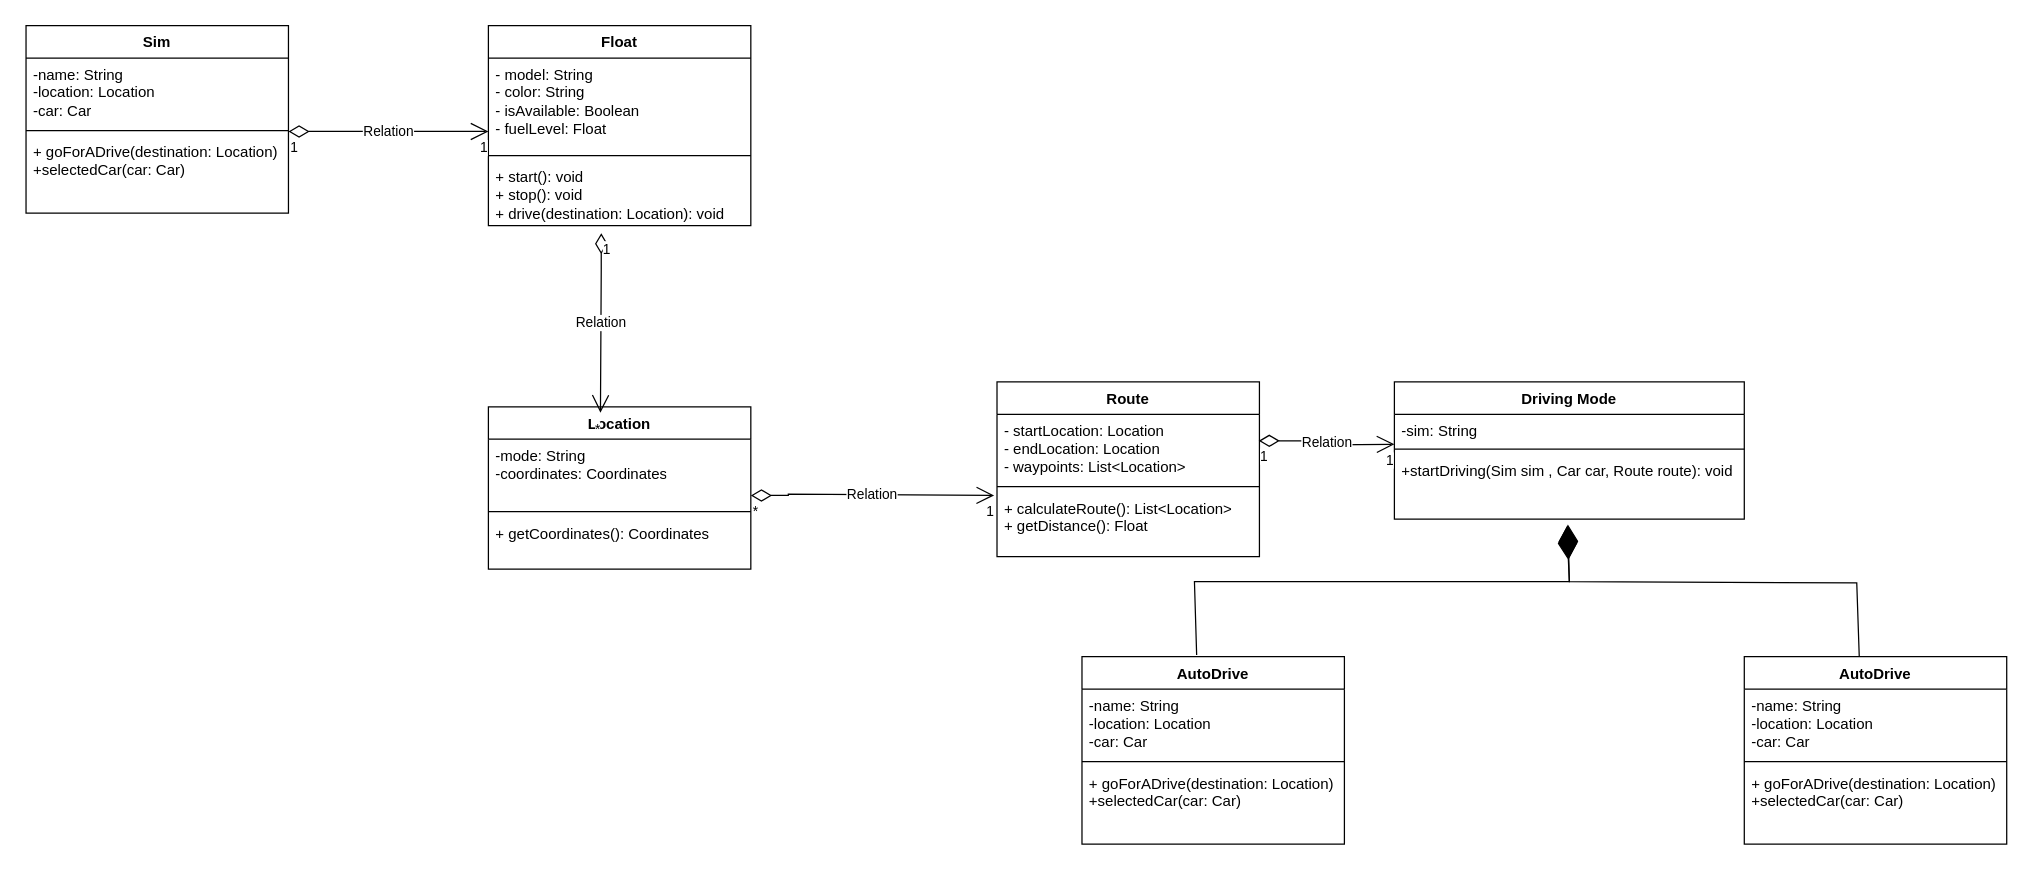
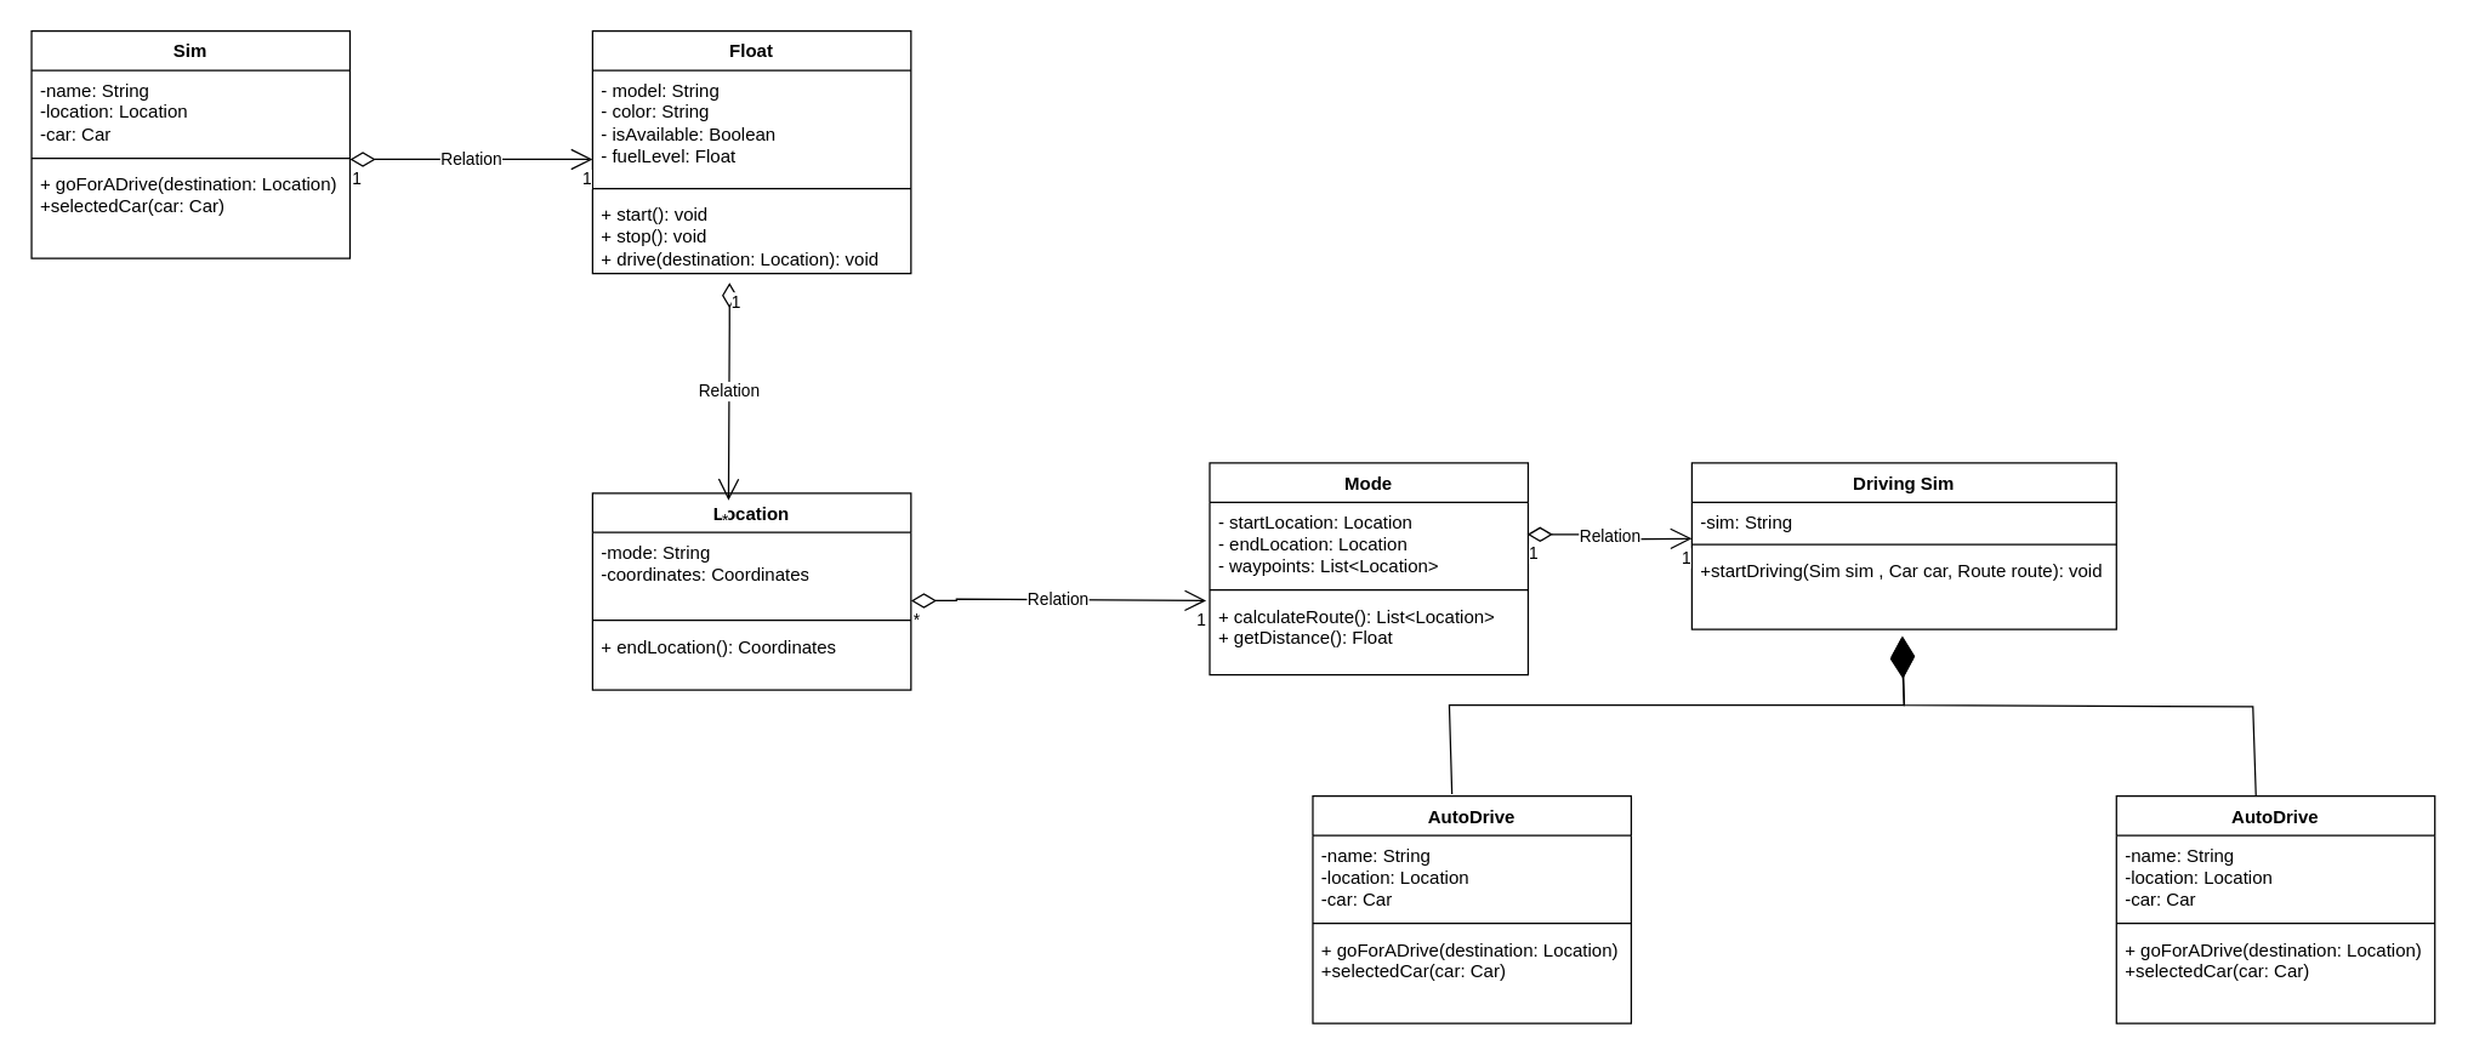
  <mxCell id="0" />
  <mxCell id="1" parent="0" />
  <mxCell id="2" value="Sim" style="swimlane;fontStyle=1;align=center;verticalAlign=top;childLayout=stackLayout;horizontal=1;startSize=26;horizontalStack=0;resizeParent=1;resizeParentMax=0;resizeLast=0;collapsible=1;marginBottom=0;whiteSpace=wrap;html=1;" vertex="1" parent="1"><mxGeometry x="20" y="20" width="210" height="150" as="geometry" /></mxCell>
  <mxCell id="3" value="-name: String&lt;div&gt;-location: Location&lt;/div&gt;&lt;div&gt;-car: Car&lt;/div&gt;" style="text;strokeColor=none;fillColor=none;align=left;verticalAlign=top;spacingLeft=4;spacingRight=4;overflow=hidden;rotatable=0;points=[[0,0.5],[1,0.5]];portConstraint=eastwest;whiteSpace=wrap;html=1;" vertex="1" parent="2"><mxGeometry y="26" width="210" height="54" as="geometry" /></mxCell>
  <mxCell id="4" value="" style="line;strokeWidth=1;fillColor=none;align=left;verticalAlign=middle;spacingTop=-1;spacingLeft=3;spacingRight=3;rotatable=0;labelPosition=right;points=[];portConstraint=eastwest;strokeColor=inherit;" vertex="1" parent="2"><mxGeometry y="80" width="210" height="8" as="geometry" /></mxCell>
  <mxCell id="5" value="+ goForADrive(destination: Location)&lt;div&gt;+selectedCar(car: Car)&lt;/div&gt;" style="text;strokeColor=none;fillColor=none;align=left;verticalAlign=top;spacingLeft=4;spacingRight=4;overflow=hidden;rotatable=0;points=[[0,0.5],[1,0.5]];portConstraint=eastwest;whiteSpace=wrap;html=1;" vertex="1" parent="2"><mxGeometry y="88" width="210" height="62" as="geometry" /></mxCell>
- <mxCell id="6" value="Driving Mode" style="swimlane;fontStyle=1;align=center;verticalAlign=top;childLayout=stackLayout;horizontal=1;startSize=26;horizontalStack=0;resizeParent=1;resizeParentMax=0;resizeLast=0;collapsible=1;marginBottom=0;whiteSpace=wrap;html=1;" vertex="1" parent="1"><mxGeometry x="1115" y="305" width="280" height="110" as="geometry" /></mxCell>
+ <mxCell id="6" value="Driving Sim" style="swimlane;fontStyle=1;align=center;verticalAlign=top;childLayout=stackLayout;horizontal=1;startSize=26;horizontalStack=0;resizeParent=1;resizeParentMax=0;resizeLast=0;collapsible=1;marginBottom=0;whiteSpace=wrap;html=1;" vertex="1" parent="1"><mxGeometry x="1115" y="305" width="280" height="110" as="geometry" /></mxCell>
  <mxCell id="7" value="-sim: String" style="text;strokeColor=none;fillColor=none;align=left;verticalAlign=top;spacingLeft=4;spacingRight=4;overflow=hidden;rotatable=0;points=[[0,0.5],[1,0.5]];portConstraint=eastwest;whiteSpace=wrap;html=1;" vertex="1" parent="6"><mxGeometry y="26" width="280" height="24" as="geometry" /></mxCell>
  <mxCell id="8" value="" style="line;strokeWidth=1;fillColor=none;align=left;verticalAlign=middle;spacingTop=-1;spacingLeft=3;spacingRight=3;rotatable=0;labelPosition=right;points=[];portConstraint=eastwest;strokeColor=inherit;" vertex="1" parent="6"><mxGeometry y="50" width="280" height="8" as="geometry" /></mxCell>
  <mxCell id="9" value="+startDriving(Sim sim , Car car, Route route): void" style="text;strokeColor=none;fillColor=none;align=left;verticalAlign=top;spacingLeft=4;spacingRight=4;overflow=hidden;rotatable=0;points=[[0,0.5],[1,0.5]];portConstraint=eastwest;whiteSpace=wrap;html=1;" vertex="1" parent="6"><mxGeometry y="58" width="280" height="52" as="geometry" /></mxCell>
  <mxCell id="10" value="AutoDrive" style="swimlane;fontStyle=1;align=center;verticalAlign=top;childLayout=stackLayout;horizontal=1;startSize=26;horizontalStack=0;resizeParent=1;resizeParentMax=0;resizeLast=0;collapsible=1;marginBottom=0;whiteSpace=wrap;html=1;" vertex="1" parent="1"><mxGeometry x="865" y="525" width="210" height="150" as="geometry" /></mxCell>
  <mxCell id="11" value="-name: String&lt;div&gt;-location: Location&lt;/div&gt;&lt;div&gt;-car: Car&lt;/div&gt;" style="text;strokeColor=none;fillColor=none;align=left;verticalAlign=top;spacingLeft=4;spacingRight=4;overflow=hidden;rotatable=0;points=[[0,0.5],[1,0.5]];portConstraint=eastwest;whiteSpace=wrap;html=1;" vertex="1" parent="10"><mxGeometry y="26" width="210" height="54" as="geometry" /></mxCell>
  <mxCell id="12" value="" style="line;strokeWidth=1;fillColor=none;align=left;verticalAlign=middle;spacingTop=-1;spacingLeft=3;spacingRight=3;rotatable=0;labelPosition=right;points=[];portConstraint=eastwest;strokeColor=inherit;" vertex="1" parent="10"><mxGeometry y="80" width="210" height="8" as="geometry" /></mxCell>
  <mxCell id="13" value="+ goForADrive(destination: Location)&lt;div&gt;+selectedCar(car: Car)&lt;/div&gt;" style="text;strokeColor=none;fillColor=none;align=left;verticalAlign=top;spacingLeft=4;spacingRight=4;overflow=hidden;rotatable=0;points=[[0,0.5],[1,0.5]];portConstraint=eastwest;whiteSpace=wrap;html=1;" vertex="1" parent="10"><mxGeometry y="88" width="210" height="62" as="geometry" /></mxCell>
  <mxCell id="14" value="" style="endArrow=diamondThin;endFill=1;endSize=24;html=1;rounded=0;exitX=0.437;exitY=-0.009;exitDx=0;exitDy=0;exitPerimeter=0;entryX=0.496;entryY=1.082;entryDx=0;entryDy=0;entryPerimeter=0;" edge="1" parent="1" source="10" target="9"><mxGeometry width="160" relative="1" as="geometry"><mxPoint x="955" y="465" as="sourcePoint" /><mxPoint x="1235" y="465" as="targetPoint" /><Array as="points"><mxPoint x="955" y="465" /><mxPoint x="1255" y="465" /></Array></mxGeometry></mxCell>
  <mxCell id="15" value="AutoDrive" style="swimlane;fontStyle=1;align=center;verticalAlign=top;childLayout=stackLayout;horizontal=1;startSize=26;horizontalStack=0;resizeParent=1;resizeParentMax=0;resizeLast=0;collapsible=1;marginBottom=0;whiteSpace=wrap;html=1;" vertex="1" parent="1"><mxGeometry x="1395" y="525" width="210" height="150" as="geometry" /></mxCell>
  <mxCell id="16" value="-name: String&lt;div&gt;-location: Location&lt;/div&gt;&lt;div&gt;-car: Car&lt;/div&gt;" style="text;strokeColor=none;fillColor=none;align=left;verticalAlign=top;spacingLeft=4;spacingRight=4;overflow=hidden;rotatable=0;points=[[0,0.5],[1,0.5]];portConstraint=eastwest;whiteSpace=wrap;html=1;" vertex="1" parent="15"><mxGeometry y="26" width="210" height="54" as="geometry" /></mxCell>
  <mxCell id="17" value="" style="line;strokeWidth=1;fillColor=none;align=left;verticalAlign=middle;spacingTop=-1;spacingLeft=3;spacingRight=3;rotatable=0;labelPosition=right;points=[];portConstraint=eastwest;strokeColor=inherit;" vertex="1" parent="15"><mxGeometry y="80" width="210" height="8" as="geometry" /></mxCell>
  <mxCell id="18" value="+ goForADrive(destination: Location)&lt;div&gt;+selectedCar(car: Car)&lt;/div&gt;" style="text;strokeColor=none;fillColor=none;align=left;verticalAlign=top;spacingLeft=4;spacingRight=4;overflow=hidden;rotatable=0;points=[[0,0.5],[1,0.5]];portConstraint=eastwest;whiteSpace=wrap;html=1;" vertex="1" parent="15"><mxGeometry y="88" width="210" height="62" as="geometry" /></mxCell>
  <mxCell id="19" value="" style="endArrow=diamondThin;endFill=1;endSize=24;html=1;rounded=0;exitX=0.437;exitY=-0.009;exitDx=0;exitDy=0;exitPerimeter=0;entryX=0.493;entryY=1.109;entryDx=0;entryDy=0;entryPerimeter=0;" edge="1" parent="1" target="9"><mxGeometry width="160" relative="1" as="geometry"><mxPoint x="1487" y="525" as="sourcePoint" /><mxPoint x="1785" y="417" as="targetPoint" /><Array as="points"><mxPoint x="1485" y="466" /><mxPoint x="1255" y="465" /></Array></mxGeometry></mxCell>
  <mxCell id="20" value="Float" style="swimlane;fontStyle=1;align=center;verticalAlign=top;childLayout=stackLayout;horizontal=1;startSize=26;horizontalStack=0;resizeParent=1;resizeParentMax=0;resizeLast=0;collapsible=1;marginBottom=0;whiteSpace=wrap;html=1;" vertex="1" parent="1"><mxGeometry x="390" y="20" width="210" height="160" as="geometry" /></mxCell>
  <mxCell id="21" value="- model: String&amp;nbsp;&lt;div&gt;- color: String&amp;nbsp;&lt;/div&gt;&lt;div&gt;&lt;span style=&quot;background-color: initial;&quot;&gt;- isAvailable: Boolean&lt;/span&gt;&lt;/div&gt;&lt;div&gt;- fuelLevel: Float&lt;/div&gt;" style="text;strokeColor=none;fillColor=none;align=left;verticalAlign=top;spacingLeft=4;spacingRight=4;overflow=hidden;rotatable=0;points=[[0,0.5],[1,0.5]];portConstraint=eastwest;whiteSpace=wrap;html=1;" vertex="1" parent="20"><mxGeometry y="26" width="210" height="74" as="geometry" /></mxCell>
  <mxCell id="22" value="" style="line;strokeWidth=1;fillColor=none;align=left;verticalAlign=middle;spacingTop=-1;spacingLeft=3;spacingRight=3;rotatable=0;labelPosition=right;points=[];portConstraint=eastwest;strokeColor=inherit;" vertex="1" parent="20"><mxGeometry y="100" width="210" height="8" as="geometry" /></mxCell>
  <mxCell id="23" value="+ start(): void&lt;br&gt;+ stop(): void&lt;br&gt;+ drive(destination: Location): void&amp;nbsp;" style="text;strokeColor=none;fillColor=none;align=left;verticalAlign=top;spacingLeft=4;spacingRight=4;overflow=hidden;rotatable=0;points=[[0,0.5],[1,0.5]];portConstraint=eastwest;whiteSpace=wrap;html=1;" vertex="1" parent="20"><mxGeometry y="108" width="210" height="52" as="geometry" /></mxCell>
  <mxCell id="24" value="Relation" style="endArrow=open;html=1;endSize=12;startArrow=diamondThin;startSize=14;startFill=0;edgeStyle=orthogonalEdgeStyle;rounded=0;" edge="1" parent="1"><mxGeometry relative="1" as="geometry"><mxPoint x="230" y="104.69" as="sourcePoint" /><mxPoint x="390" y="104.69" as="targetPoint" /></mxGeometry></mxCell>
  <mxCell id="25" value="1" style="edgeLabel;resizable=0;html=1;align=left;verticalAlign=top;" connectable="0" vertex="1" parent="24"><mxGeometry x="-1" relative="1" as="geometry" /></mxCell>
  <mxCell id="26" value="1" style="edgeLabel;resizable=0;html=1;align=right;verticalAlign=top;" connectable="0" vertex="1" parent="24"><mxGeometry x="1" relative="1" as="geometry" /></mxCell>
  <mxCell id="27" value="Location" style="swimlane;fontStyle=1;align=center;verticalAlign=top;childLayout=stackLayout;horizontal=1;startSize=26;horizontalStack=0;resizeParent=1;resizeParentMax=0;resizeLast=0;collapsible=1;marginBottom=0;whiteSpace=wrap;html=1;" vertex="1" parent="1"><mxGeometry x="390" y="325" width="210" height="130" as="geometry" /></mxCell>
  <mxCell id="28" value="-mode: String&lt;div&gt;-coordinates: Coordinates&lt;/div&gt;" style="text;strokeColor=none;fillColor=none;align=left;verticalAlign=top;spacingLeft=4;spacingRight=4;overflow=hidden;rotatable=0;points=[[0,0.5],[1,0.5]];portConstraint=eastwest;whiteSpace=wrap;html=1;" vertex="1" parent="27"><mxGeometry y="26" width="210" height="54" as="geometry" /></mxCell>
  <mxCell id="29" value="" style="line;strokeWidth=1;fillColor=none;align=left;verticalAlign=middle;spacingTop=-1;spacingLeft=3;spacingRight=3;rotatable=0;labelPosition=right;points=[];portConstraint=eastwest;strokeColor=inherit;" vertex="1" parent="27"><mxGeometry y="80" width="210" height="8" as="geometry" /></mxCell>
- <mxCell id="30" value="+ getCoordinates(): Coordinates" style="text;strokeColor=none;fillColor=none;align=left;verticalAlign=top;spacingLeft=4;spacingRight=4;overflow=hidden;rotatable=0;points=[[0,0.5],[1,0.5]];portConstraint=eastwest;whiteSpace=wrap;html=1;" vertex="1" parent="27"><mxGeometry y="88" width="210" height="42" as="geometry" /></mxCell>
+ <mxCell id="30" value="+ endLocation(): Coordinates" style="text;strokeColor=none;fillColor=none;align=left;verticalAlign=top;spacingLeft=4;spacingRight=4;overflow=hidden;rotatable=0;points=[[0,0.5],[1,0.5]];portConstraint=eastwest;whiteSpace=wrap;html=1;" vertex="1" parent="27"><mxGeometry y="88" width="210" height="42" as="geometry" /></mxCell>
  <mxCell id="31" value="Relation" style="endArrow=open;html=1;endSize=12;startArrow=diamondThin;startSize=14;startFill=0;edgeStyle=orthogonalEdgeStyle;rounded=0;exitX=0.43;exitY=1.117;exitDx=0;exitDy=0;exitPerimeter=0;entryX=0.427;entryY=0.037;entryDx=0;entryDy=0;entryPerimeter=0;" edge="1" parent="1" source="23" target="27"><mxGeometry relative="1" as="geometry"><mxPoint x="480" y="215" as="sourcePoint" /><mxPoint x="750" y="275" as="targetPoint" /><Array as="points"><mxPoint x="480" y="215" /><mxPoint x="480" y="215" /></Array></mxGeometry></mxCell>
  <mxCell id="32" value="1" style="edgeLabel;resizable=0;html=1;align=left;verticalAlign=top;" connectable="0" vertex="1" parent="31"><mxGeometry x="-1" relative="1" as="geometry" /></mxCell>
  <mxCell id="33" value="*" style="edgeLabel;resizable=0;html=1;align=right;verticalAlign=top;" connectable="0" vertex="1" parent="31"><mxGeometry x="1" relative="1" as="geometry" /></mxCell>
- <mxCell id="34" value="Route" style="swimlane;fontStyle=1;align=center;verticalAlign=top;childLayout=stackLayout;horizontal=1;startSize=26;horizontalStack=0;resizeParent=1;resizeParentMax=0;resizeLast=0;collapsible=1;marginBottom=0;whiteSpace=wrap;html=1;" vertex="1" parent="1"><mxGeometry x="797" y="305" width="210" height="140" as="geometry" /></mxCell>
+ <mxCell id="34" value="Mode" style="swimlane;fontStyle=1;align=center;verticalAlign=top;childLayout=stackLayout;horizontal=1;startSize=26;horizontalStack=0;resizeParent=1;resizeParentMax=0;resizeLast=0;collapsible=1;marginBottom=0;whiteSpace=wrap;html=1;" vertex="1" parent="1"><mxGeometry x="797" y="305" width="210" height="140" as="geometry" /></mxCell>
  <mxCell id="35" value="- startLocation: Location&amp;nbsp;&lt;div&gt;- endLocation: Location&amp;nbsp;&lt;/div&gt;&lt;div&gt;- waypoints: List&amp;lt;Location&amp;gt;&lt;/div&gt;" style="text;strokeColor=none;fillColor=none;align=left;verticalAlign=top;spacingLeft=4;spacingRight=4;overflow=hidden;rotatable=0;points=[[0,0.5],[1,0.5]];portConstraint=eastwest;whiteSpace=wrap;html=1;" vertex="1" parent="34"><mxGeometry y="26" width="210" height="54" as="geometry" /></mxCell>
  <mxCell id="36" value="" style="line;strokeWidth=1;fillColor=none;align=left;verticalAlign=middle;spacingTop=-1;spacingLeft=3;spacingRight=3;rotatable=0;labelPosition=right;points=[];portConstraint=eastwest;strokeColor=inherit;" vertex="1" parent="34"><mxGeometry y="80" width="210" height="8" as="geometry" /></mxCell>
  <mxCell id="37" value="+ calculateRoute(): List&amp;lt;Location&amp;gt;&amp;nbsp;&lt;div&gt;+ getDistance(): Float&amp;nbsp; &amp;nbsp;&lt;/div&gt;" style="text;strokeColor=none;fillColor=none;align=left;verticalAlign=top;spacingLeft=4;spacingRight=4;overflow=hidden;rotatable=0;points=[[0,0.5],[1,0.5]];portConstraint=eastwest;whiteSpace=wrap;html=1;" vertex="1" parent="34"><mxGeometry y="88" width="210" height="52" as="geometry" /></mxCell>
  <mxCell id="38" value="Relation" style="endArrow=open;html=1;endSize=12;startArrow=diamondThin;startSize=14;startFill=0;edgeStyle=orthogonalEdgeStyle;rounded=0;entryX=-0.011;entryY=0.057;entryDx=0;entryDy=0;entryPerimeter=0;" edge="1" parent="1" target="37"><mxGeometry relative="1" as="geometry"><mxPoint x="600" y="396" as="sourcePoint" /><mxPoint x="760" y="388.89" as="targetPoint" /><Array as="points"><mxPoint x="630" y="396" /><mxPoint x="795" y="395" /></Array></mxGeometry></mxCell>
  <mxCell id="39" value="*" style="edgeLabel;resizable=0;html=1;align=left;verticalAlign=top;" connectable="0" vertex="1" parent="38"><mxGeometry x="-1" relative="1" as="geometry" /></mxCell>
  <mxCell id="40" value="1" style="edgeLabel;resizable=0;html=1;align=right;verticalAlign=top;" connectable="0" vertex="1" parent="38"><mxGeometry x="1" relative="1" as="geometry" /></mxCell>
  <mxCell id="41" value="Relation" style="endArrow=open;html=1;endSize=12;startArrow=diamondThin;startSize=14;startFill=0;edgeStyle=orthogonalEdgeStyle;rounded=0;exitX=0.997;exitY=0.394;exitDx=0;exitDy=0;exitPerimeter=0;" edge="1" parent="1" source="35"><mxGeometry relative="1" as="geometry"><mxPoint x="955" y="355" as="sourcePoint" /><mxPoint x="1115" y="355" as="targetPoint" /></mxGeometry></mxCell>
  <mxCell id="42" value="1" style="edgeLabel;resizable=0;html=1;align=left;verticalAlign=top;" connectable="0" vertex="1" parent="41"><mxGeometry x="-1" relative="1" as="geometry" /></mxCell>
  <mxCell id="43" value="1" style="edgeLabel;resizable=0;html=1;align=right;verticalAlign=top;" connectable="0" vertex="1" parent="41"><mxGeometry x="1" relative="1" as="geometry" /></mxCell>
